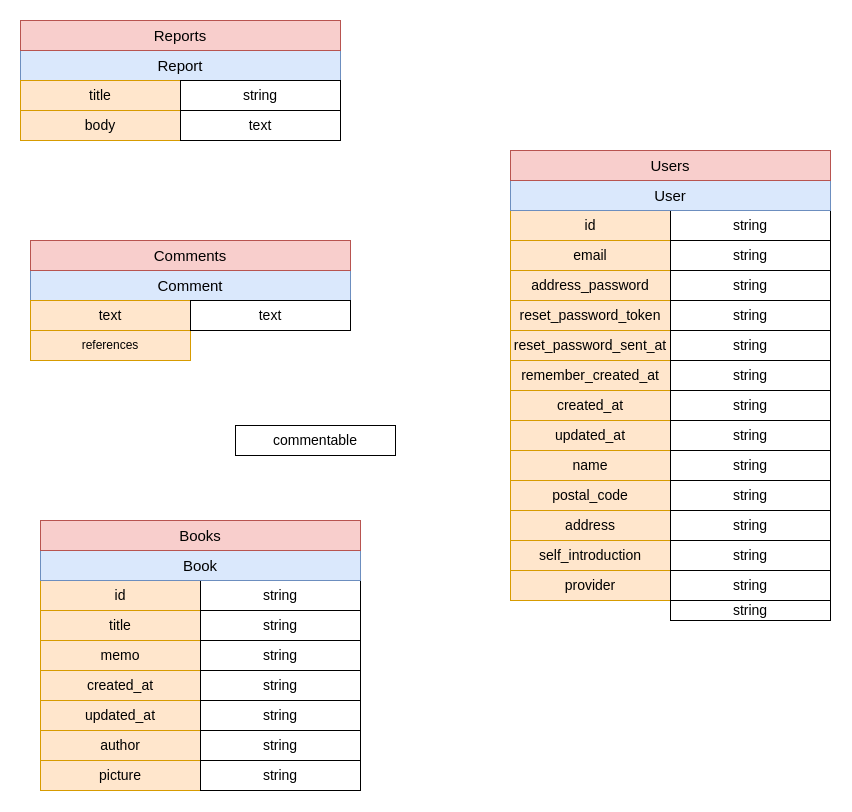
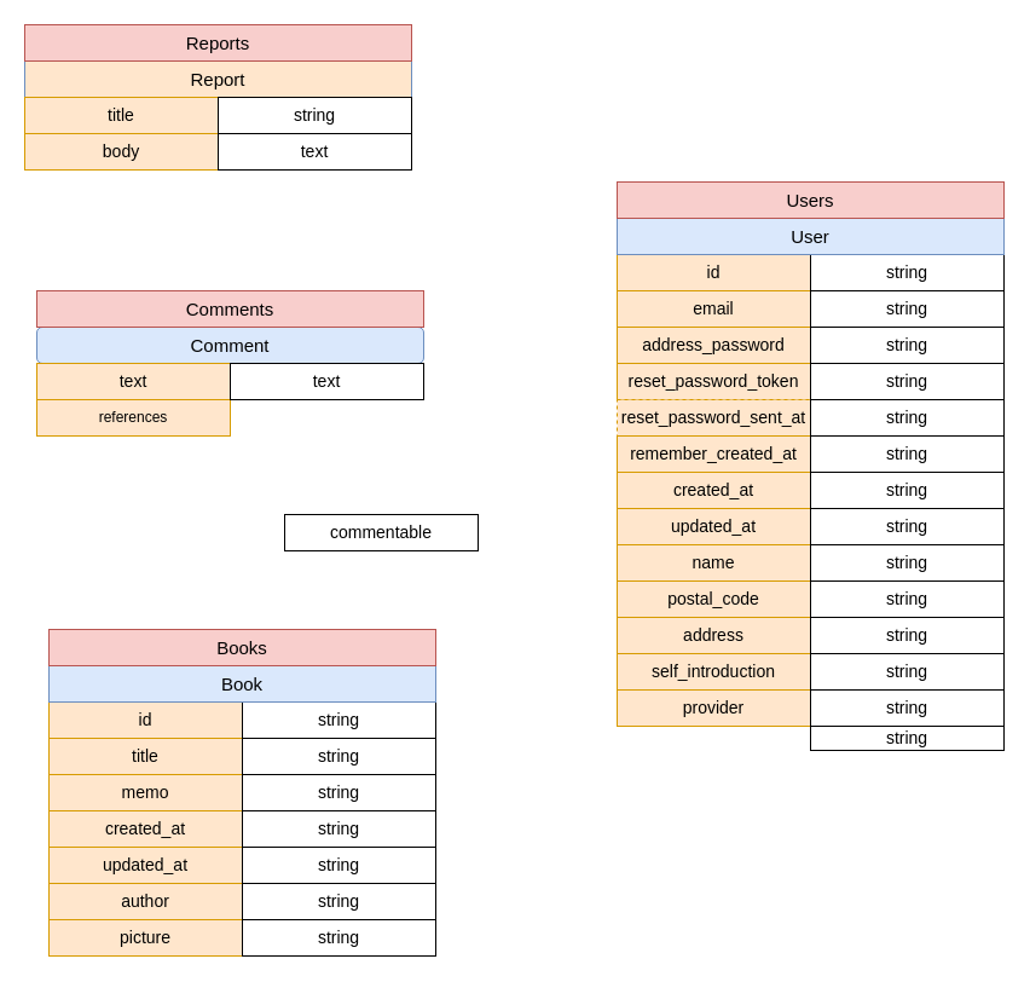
  <mxCell id="0" />
  <mxCell id="1" parent="0" />
  <mxCell id="2" value="&lt;font style=&quot;font-size: 14px&quot;&gt;id&lt;/font&gt;" style="whiteSpace=wrap;html=1;fillColor=#ffe6cc;strokeColor=#d79b00;" vertex="1" parent="1"><mxGeometry x="510" y="210" width="160" height="30" as="geometry" /></mxCell>
  <mxCell id="3" value="&lt;font style=&quot;font-size: 14px&quot;&gt;email&lt;/font&gt;" style="whiteSpace=wrap;html=1;fillColor=#ffe6cc;strokeColor=#d79b00;" vertex="1" parent="1"><mxGeometry x="510" y="240" width="160" height="30" as="geometry" /></mxCell>
  <mxCell id="4" value="&lt;span style=&quot;font-size: 14px&quot;&gt;address_password&lt;/span&gt;" style="whiteSpace=wrap;html=1;fillColor=#ffe6cc;strokeColor=#d79b00;" vertex="1" parent="1"><mxGeometry x="510" y="270" width="160" height="30" as="geometry" /></mxCell>
  <mxCell id="5" value="&lt;span style=&quot;font-size: 14px&quot;&gt;reset_password_token&lt;/span&gt;" style="whiteSpace=wrap;html=1;fillColor=#ffe6cc;strokeColor=#d79b00;" vertex="1" parent="1"><mxGeometry x="510" y="300" width="160" height="30" as="geometry" /></mxCell>
- <mxCell id="6" value="&lt;span style=&quot;font-size: 14px&quot;&gt;reset_password_sent_at&lt;/span&gt;" style="whiteSpace=wrap;html=1;fillColor=#ffe6cc;strokeColor=#d79b00;" vertex="1" parent="1"><mxGeometry x="510" y="330" width="160" height="30" as="geometry" /></mxCell>
+ <mxCell id="6" value="&lt;span style=&quot;font-size: 14px&quot;&gt;reset_password_sent_at&lt;/span&gt;" style="whiteSpace=wrap;html=1;fillColor=#ffe6cc;strokeColor=#d79b00;dashed=1;" vertex="1" parent="1"><mxGeometry x="510" y="330" width="160" height="30" as="geometry" /></mxCell>
  <mxCell id="7" value="&lt;span style=&quot;font-size: 14px&quot;&gt;remember_created_at&lt;/span&gt;" style="whiteSpace=wrap;html=1;fillColor=#ffe6cc;strokeColor=#d79b00;" vertex="1" parent="1"><mxGeometry x="510" y="360" width="160" height="30" as="geometry" /></mxCell>
  <mxCell id="8" value="&lt;span style=&quot;font-size: 14px&quot;&gt;created_at&lt;/span&gt;" style="whiteSpace=wrap;html=1;fillColor=#ffe6cc;strokeColor=#d79b00;" vertex="1" parent="1"><mxGeometry x="510" y="390" width="160" height="30" as="geometry" /></mxCell>
  <mxCell id="9" value="&lt;span style=&quot;font-size: 14px&quot;&gt;updated_at&lt;/span&gt;" style="whiteSpace=wrap;html=1;fillColor=#ffe6cc;strokeColor=#d79b00;" vertex="1" parent="1"><mxGeometry x="510" y="420" width="160" height="30" as="geometry" /></mxCell>
  <mxCell id="10" value="&lt;span style=&quot;font-size: 14px&quot;&gt;name&lt;/span&gt;" style="whiteSpace=wrap;html=1;fillColor=#ffe6cc;strokeColor=#d79b00;" vertex="1" parent="1"><mxGeometry x="510" y="450" width="160" height="30" as="geometry" /></mxCell>
  <mxCell id="11" value="&lt;span style=&quot;font-size: 14px&quot;&gt;postal_code&lt;/span&gt;" style="whiteSpace=wrap;html=1;fillColor=#ffe6cc;strokeColor=#d79b00;" vertex="1" parent="1"><mxGeometry x="510" y="480" width="160" height="30" as="geometry" /></mxCell>
  <mxCell id="12" value="&lt;span style=&quot;font-size: 14px&quot;&gt;address&lt;/span&gt;" style="whiteSpace=wrap;html=1;fillColor=#ffe6cc;strokeColor=#d79b00;" vertex="1" parent="1"><mxGeometry x="510" y="510" width="160" height="30" as="geometry" /></mxCell>
  <mxCell id="13" value="&lt;span style=&quot;font-size: 14px&quot;&gt;self_introduction&lt;/span&gt;" style="whiteSpace=wrap;html=1;fillColor=#ffe6cc;strokeColor=#d79b00;" vertex="1" parent="1"><mxGeometry x="510" y="540" width="160" height="30" as="geometry" /></mxCell>
  <mxCell id="14" value="&lt;span style=&quot;font-size: 14px&quot;&gt;provider&lt;/span&gt;" style="whiteSpace=wrap;html=1;fillColor=#ffe6cc;strokeColor=#d79b00;" vertex="1" parent="1"><mxGeometry x="510" y="570" width="160" height="30" as="geometry" /></mxCell>
  <mxCell id="15" value="&lt;span style=&quot;font-size: 14px&quot;&gt;string&lt;/span&gt;" style="whiteSpace=wrap;html=1;" vertex="1" parent="1"><mxGeometry x="670" y="210" width="160" height="30" as="geometry" /></mxCell>
  <mxCell id="16" value="&lt;span style=&quot;font-size: 14px&quot;&gt;string&lt;/span&gt;" style="whiteSpace=wrap;html=1;" vertex="1" parent="1"><mxGeometry x="670" y="240" width="160" height="30" as="geometry" /></mxCell>
  <mxCell id="17" value="&lt;span style=&quot;font-size: 14px&quot;&gt;string&lt;/span&gt;" style="whiteSpace=wrap;html=1;" vertex="1" parent="1"><mxGeometry x="670" y="270" width="160" height="30" as="geometry" /></mxCell>
  <mxCell id="18" value="&lt;span style=&quot;font-size: 14px&quot;&gt;string&lt;/span&gt;" style="whiteSpace=wrap;html=1;" vertex="1" parent="1"><mxGeometry x="670" y="300" width="160" height="30" as="geometry" /></mxCell>
  <mxCell id="19" value="&lt;span style=&quot;font-size: 14px&quot;&gt;string&lt;/span&gt;" style="whiteSpace=wrap;html=1;" vertex="1" parent="1"><mxGeometry x="670" y="330" width="160" height="30" as="geometry" /></mxCell>
  <mxCell id="20" value="&lt;span style=&quot;font-size: 14px&quot;&gt;string&lt;/span&gt;" style="whiteSpace=wrap;html=1;" vertex="1" parent="1"><mxGeometry x="670" y="360" width="160" height="30" as="geometry" /></mxCell>
  <mxCell id="21" value="&lt;span style=&quot;font-size: 14px&quot;&gt;string&lt;/span&gt;" style="whiteSpace=wrap;html=1;" vertex="1" parent="1"><mxGeometry x="670" y="390" width="160" height="30" as="geometry" /></mxCell>
  <mxCell id="22" value="&lt;span style=&quot;font-size: 14px&quot;&gt;string&lt;/span&gt;" style="whiteSpace=wrap;html=1;" vertex="1" parent="1"><mxGeometry x="670" y="420" width="160" height="30" as="geometry" /></mxCell>
  <mxCell id="23" value="&lt;span style=&quot;font-size: 14px&quot;&gt;string&lt;/span&gt;" style="whiteSpace=wrap;html=1;" vertex="1" parent="1"><mxGeometry x="670" y="450" width="160" height="30" as="geometry" /></mxCell>
  <mxCell id="24" value="&lt;span style=&quot;font-size: 14px&quot;&gt;string&lt;/span&gt;" style="whiteSpace=wrap;html=1;" vertex="1" parent="1"><mxGeometry x="670" y="480" width="160" height="30" as="geometry" /></mxCell>
  <mxCell id="25" value="&lt;span style=&quot;font-size: 14px&quot;&gt;string&lt;/span&gt;" style="whiteSpace=wrap;html=1;" vertex="1" parent="1"><mxGeometry x="670" y="510" width="160" height="30" as="geometry" /></mxCell>
  <mxCell id="26" value="&lt;span style=&quot;font-size: 14px&quot;&gt;string&lt;/span&gt;" style="whiteSpace=wrap;html=1;" vertex="1" parent="1"><mxGeometry x="670" y="540" width="160" height="30" as="geometry" /></mxCell>
  <mxCell id="27" value="&lt;span style=&quot;font-size: 14px&quot;&gt;string&lt;/span&gt;" style="whiteSpace=wrap;html=1;" vertex="1" parent="1"><mxGeometry x="670" y="570" width="160" height="30" as="geometry" /></mxCell>
  <mxCell id="28" value="&lt;span style=&quot;font-size: 14px&quot;&gt;string&lt;/span&gt;" style="whiteSpace=wrap;html=1;" vertex="1" parent="1"><mxGeometry x="670" y="600" width="160" height="20" as="geometry" /></mxCell>
  <mxCell id="29" value="&lt;font style=&quot;font-size: 15px&quot;&gt;User&lt;/font&gt;" style="whiteSpace=wrap;html=1;fillColor=#dae8fc;strokeColor=#6c8ebf;" vertex="1" parent="1"><mxGeometry x="510" y="180" width="320" height="30" as="geometry" /></mxCell>
  <mxCell id="30" value="&lt;font style=&quot;font-size: 15px&quot;&gt;Users&lt;/font&gt;" style="whiteSpace=wrap;html=1;fillColor=#f8cecc;strokeColor=#b85450;" vertex="1" parent="1"><mxGeometry x="510" y="150" width="320" height="30" as="geometry" /></mxCell>
  <mxCell id="31" value="&lt;font style=&quot;font-size: 14px&quot;&gt;id&lt;/font&gt;" style="whiteSpace=wrap;html=1;fillColor=#ffe6cc;strokeColor=#d79b00;" vertex="1" parent="1"><mxGeometry x="40" y="580" width="160" height="30" as="geometry" /></mxCell>
  <mxCell id="32" value="&lt;span style=&quot;font-size: 14px&quot;&gt;title&lt;/span&gt;" style="whiteSpace=wrap;html=1;fillColor=#ffe6cc;strokeColor=#d79b00;" vertex="1" parent="1"><mxGeometry x="40" y="610" width="160" height="30" as="geometry" /></mxCell>
  <mxCell id="33" value="&lt;span style=&quot;font-size: 14px&quot;&gt;memo&lt;/span&gt;" style="whiteSpace=wrap;html=1;fillColor=#ffe6cc;strokeColor=#d79b00;" vertex="1" parent="1"><mxGeometry x="40" y="640" width="160" height="30" as="geometry" /></mxCell>
  <mxCell id="34" value="&lt;span style=&quot;font-size: 14px&quot;&gt;created_at&lt;/span&gt;" style="whiteSpace=wrap;html=1;fillColor=#ffe6cc;strokeColor=#d79b00;" vertex="1" parent="1"><mxGeometry x="40" y="670" width="160" height="30" as="geometry" /></mxCell>
  <mxCell id="35" value="&lt;span style=&quot;font-size: 14px&quot;&gt;updated_at&lt;/span&gt;" style="whiteSpace=wrap;html=1;fillColor=#ffe6cc;strokeColor=#d79b00;" vertex="1" parent="1"><mxGeometry x="40" y="700" width="160" height="30" as="geometry" /></mxCell>
  <mxCell id="36" value="&lt;span style=&quot;font-size: 14px&quot;&gt;author&lt;/span&gt;" style="whiteSpace=wrap;html=1;fillColor=#ffe6cc;strokeColor=#d79b00;" vertex="1" parent="1"><mxGeometry x="40" y="730" width="160" height="30" as="geometry" /></mxCell>
  <mxCell id="37" value="&lt;span style=&quot;font-size: 14px&quot;&gt;picture&lt;/span&gt;" style="whiteSpace=wrap;html=1;fillColor=#ffe6cc;strokeColor=#d79b00;" vertex="1" parent="1"><mxGeometry x="40" y="760" width="160" height="30" as="geometry" /></mxCell>
  <mxCell id="38" value="&lt;span style=&quot;font-size: 14px&quot;&gt;string&lt;/span&gt;" style="whiteSpace=wrap;html=1;" vertex="1" parent="1"><mxGeometry x="200" y="580" width="160" height="30" as="geometry" /></mxCell>
  <mxCell id="39" value="&lt;span style=&quot;font-size: 14px&quot;&gt;string&lt;/span&gt;" style="whiteSpace=wrap;html=1;" vertex="1" parent="1"><mxGeometry x="200" y="610" width="160" height="30" as="geometry" /></mxCell>
  <mxCell id="40" value="&lt;span style=&quot;font-size: 14px&quot;&gt;string&lt;/span&gt;" style="whiteSpace=wrap;html=1;" vertex="1" parent="1"><mxGeometry x="200" y="640" width="160" height="30" as="geometry" /></mxCell>
  <mxCell id="41" value="&lt;span style=&quot;font-size: 14px&quot;&gt;string&lt;/span&gt;" style="whiteSpace=wrap;html=1;" vertex="1" parent="1"><mxGeometry x="200" y="670" width="160" height="30" as="geometry" /></mxCell>
  <mxCell id="42" value="&lt;span style=&quot;font-size: 14px&quot;&gt;string&lt;/span&gt;" style="whiteSpace=wrap;html=1;" vertex="1" parent="1"><mxGeometry x="200" y="700" width="160" height="30" as="geometry" /></mxCell>
  <mxCell id="43" value="&lt;span style=&quot;font-size: 14px&quot;&gt;string&lt;/span&gt;" style="whiteSpace=wrap;html=1;" vertex="1" parent="1"><mxGeometry x="200" y="730" width="160" height="30" as="geometry" /></mxCell>
  <mxCell id="44" value="&lt;span style=&quot;font-size: 14px&quot;&gt;string&lt;/span&gt;" style="whiteSpace=wrap;html=1;" vertex="1" parent="1"><mxGeometry x="200" y="760" width="160" height="30" as="geometry" /></mxCell>
  <mxCell id="45" value="&lt;span style=&quot;font-size: 15px&quot;&gt;Book&lt;/span&gt;" style="whiteSpace=wrap;html=1;fillColor=#dae8fc;strokeColor=#6c8ebf;" vertex="1" parent="1"><mxGeometry x="40" y="550" width="320" height="30" as="geometry" /></mxCell>
  <mxCell id="46" value="&lt;span style=&quot;font-size: 15px&quot;&gt;Books&lt;/span&gt;" style="whiteSpace=wrap;html=1;fillColor=#f8cecc;strokeColor=#b85450;" vertex="1" parent="1"><mxGeometry x="40" y="520" width="320" height="30" as="geometry" /></mxCell>
- <mxCell id="47" value="&lt;span style=&quot;font-size: 15px&quot;&gt;Report&lt;/span&gt;" style="whiteSpace=wrap;html=1;fillColor=#dae8fc;strokeColor=#6c8ebf;" vertex="1" parent="1"><mxGeometry x="20" y="50" width="320" height="30" as="geometry" /></mxCell>
+ <mxCell id="47" value="&lt;span style=&quot;font-size: 15px&quot;&gt;Report&lt;/span&gt;" style="whiteSpace=wrap;html=1;fillColor=#ffe6cc;strokeColor=#6c8ebf;" vertex="1" parent="1"><mxGeometry x="20" y="50" width="320" height="30" as="geometry" /></mxCell>
  <mxCell id="48" value="&lt;span style=&quot;font-size: 15px&quot;&gt;Reports&lt;/span&gt;" style="whiteSpace=wrap;html=1;fillColor=#f8cecc;strokeColor=#b85450;" vertex="1" parent="1"><mxGeometry x="20" y="20" width="320" height="30" as="geometry" /></mxCell>
  <mxCell id="49" value="&lt;span style=&quot;font-size: 14px&quot;&gt;title&lt;/span&gt;" style="whiteSpace=wrap;html=1;fillColor=#ffe6cc;strokeColor=#d79b00;" vertex="1" parent="1"><mxGeometry x="20" y="80" width="160" height="30" as="geometry" /></mxCell>
  <mxCell id="50" value="&lt;span style=&quot;font-size: 14px&quot;&gt;body&lt;/span&gt;" style="whiteSpace=wrap;html=1;fillColor=#ffe6cc;strokeColor=#d79b00;" vertex="1" parent="1"><mxGeometry x="20" y="110" width="160" height="30" as="geometry" /></mxCell>
  <mxCell id="51" value="&lt;span style=&quot;font-size: 14px&quot;&gt;string&lt;/span&gt;" style="whiteSpace=wrap;html=1;" vertex="1" parent="1"><mxGeometry x="180" y="80" width="160" height="30" as="geometry" /></mxCell>
  <mxCell id="52" value="&lt;span style=&quot;font-size: 14px&quot;&gt;text&lt;/span&gt;" style="whiteSpace=wrap;html=1;" vertex="1" parent="1"><mxGeometry x="180" y="110" width="160" height="30" as="geometry" /></mxCell>
- <mxCell id="53" value="&lt;span style=&quot;font-size: 15px&quot;&gt;Comment&lt;/span&gt;" style="whiteSpace=wrap;html=1;fillColor=#dae8fc;strokeColor=#6c8ebf;" vertex="1" parent="1"><mxGeometry x="30" y="270" width="320" height="30" as="geometry" /></mxCell>
+ <mxCell id="53" value="&lt;span style=&quot;font-size: 15px&quot;&gt;Comment&lt;/span&gt;" style="whiteSpace=wrap;html=1;fillColor=#dae8fc;strokeColor=#6c8ebf;rounded=1;" vertex="1" parent="1"><mxGeometry x="30" y="270" width="320" height="30" as="geometry" /></mxCell>
  <mxCell id="54" value="&lt;span style=&quot;font-size: 15px&quot;&gt;Comments&lt;/span&gt;" style="whiteSpace=wrap;html=1;fillColor=#f8cecc;strokeColor=#b85450;" vertex="1" parent="1"><mxGeometry x="30" y="240" width="320" height="30" as="geometry" /></mxCell>
  <mxCell id="55" value="&lt;span style=&quot;font-size: 14px&quot;&gt;text&lt;/span&gt;" style="whiteSpace=wrap;html=1;fillColor=#ffe6cc;strokeColor=#d79b00;" vertex="1" parent="1"><mxGeometry x="30" y="300" width="160" height="30" as="geometry" /></mxCell>
  <mxCell id="56" value="references" style="whiteSpace=wrap;html=1;fillColor=#ffe6cc;strokeColor=#d79b00;" vertex="1" parent="1"><mxGeometry x="30" y="330" width="160" height="30" as="geometry" /></mxCell>
  <mxCell id="57" value="&lt;span style=&quot;font-size: 14px&quot;&gt;text&lt;/span&gt;" style="whiteSpace=wrap;html=1;" vertex="1" parent="1"><mxGeometry x="190" y="300" width="160" height="30" as="geometry" /></mxCell>
  <mxCell id="58" value="&lt;span style=&quot;font-size: 14px&quot;&gt;commentable&lt;/span&gt;" style="whiteSpace=wrap;html=1;" vertex="1" parent="1"><mxGeometry x="235" y="425" width="160" height="30" as="geometry" /></mxCell>
